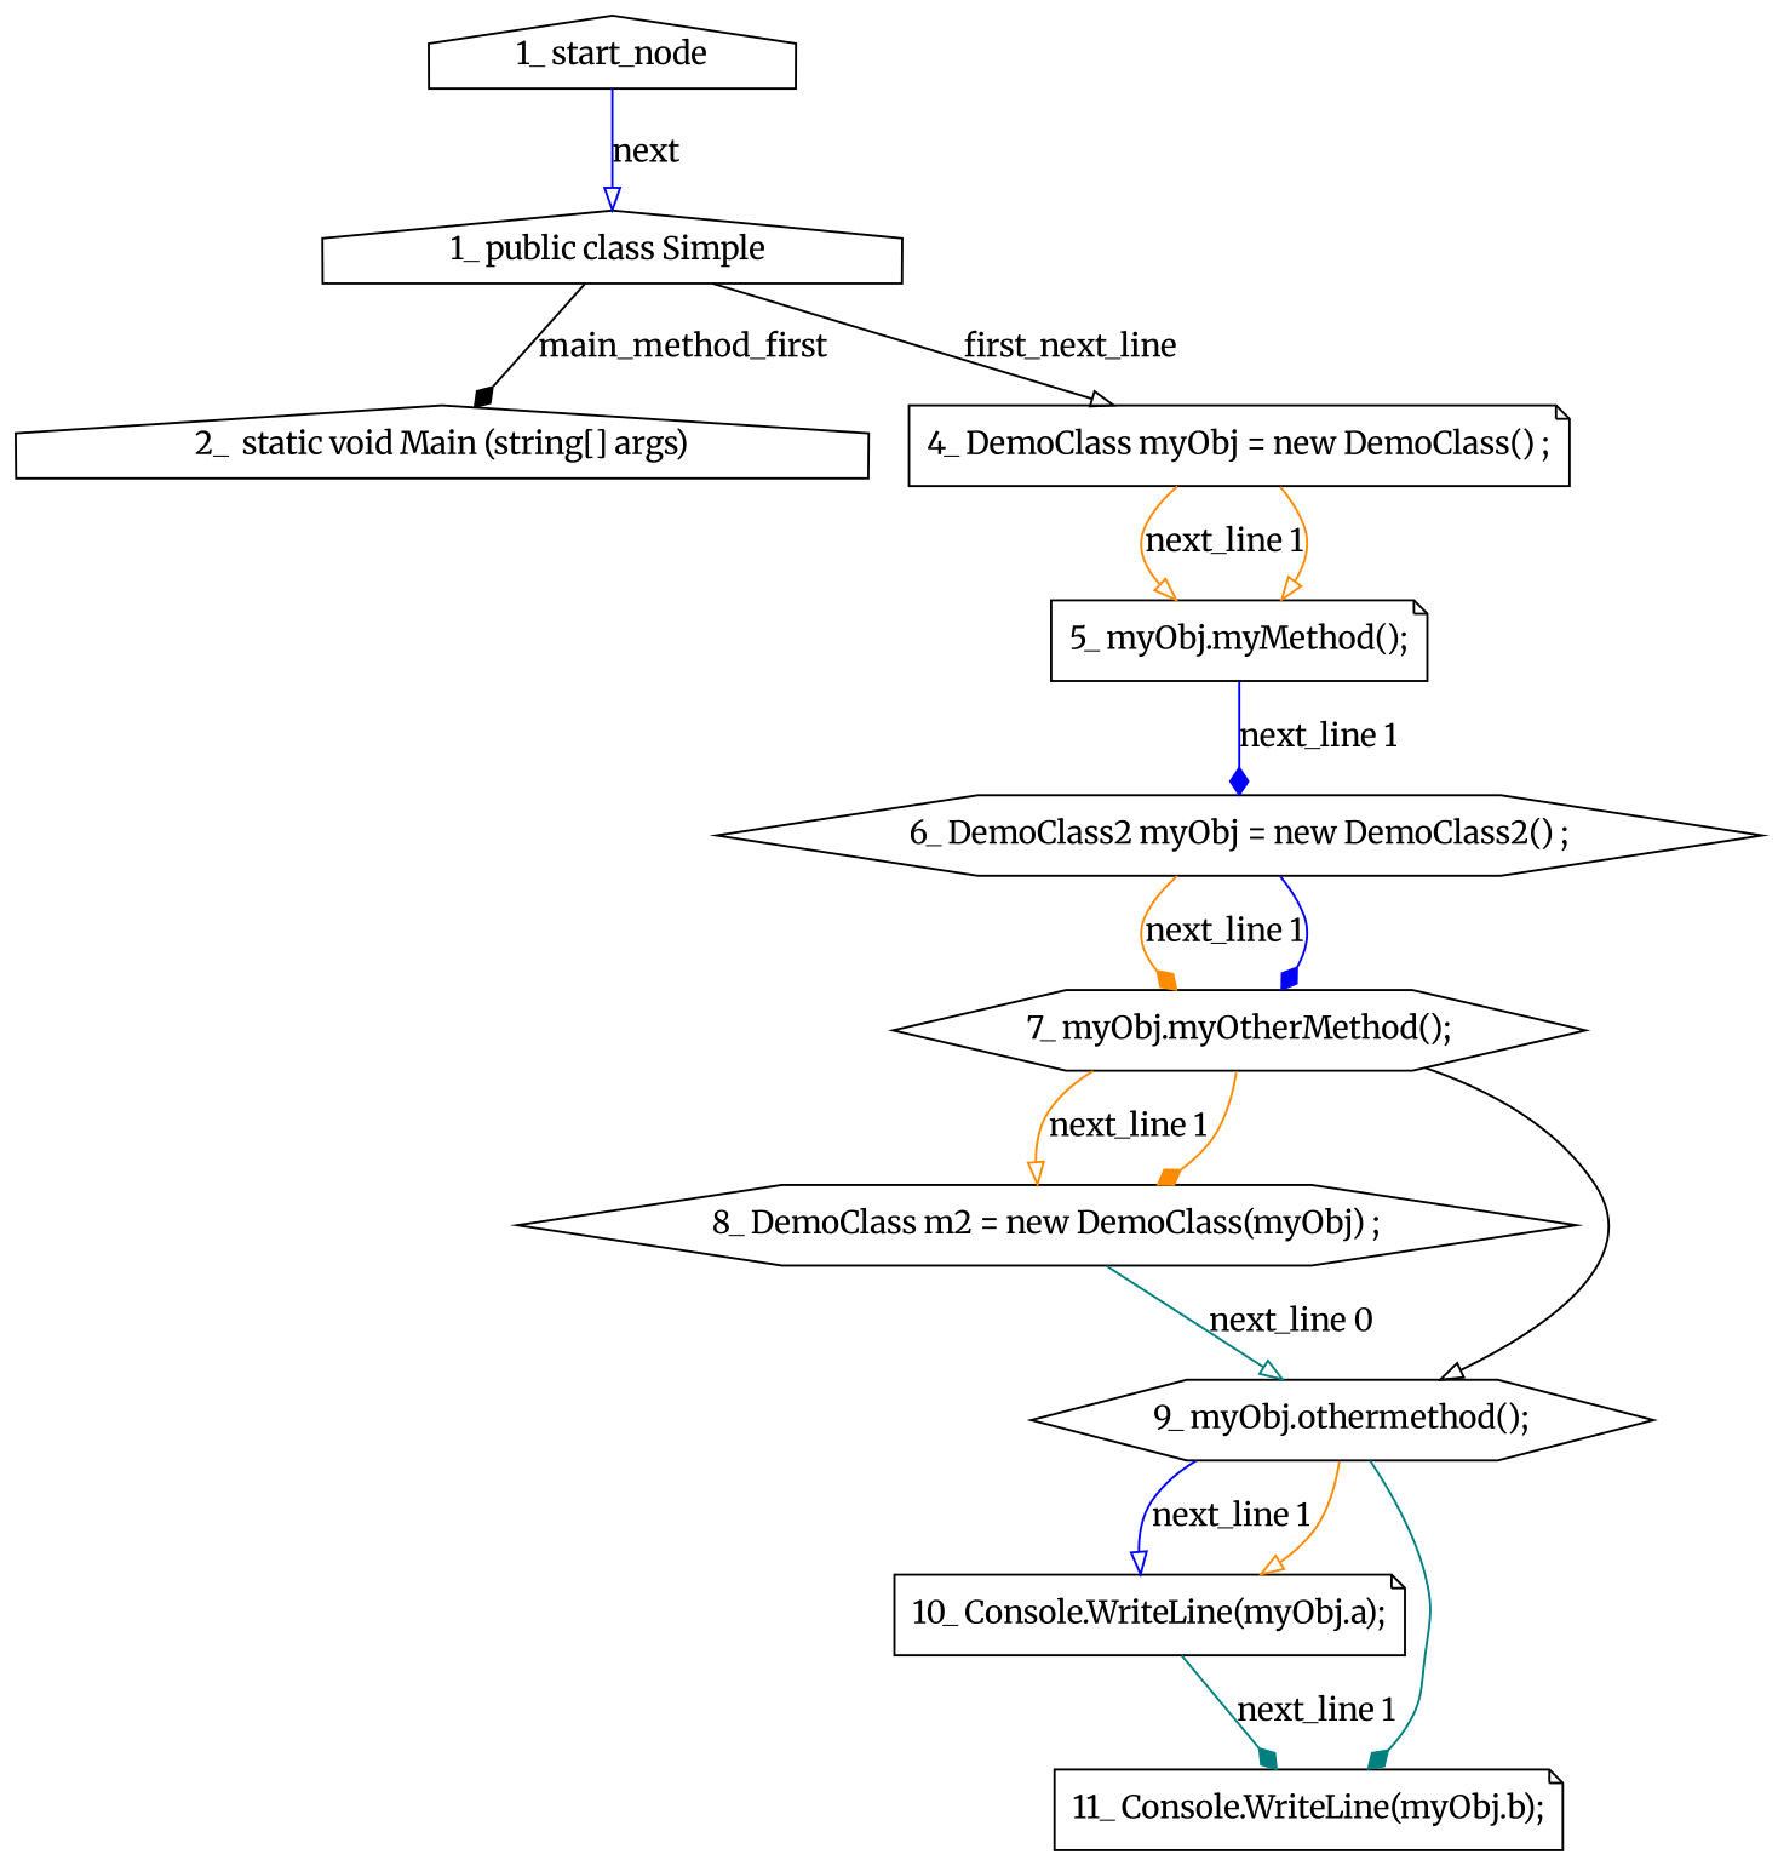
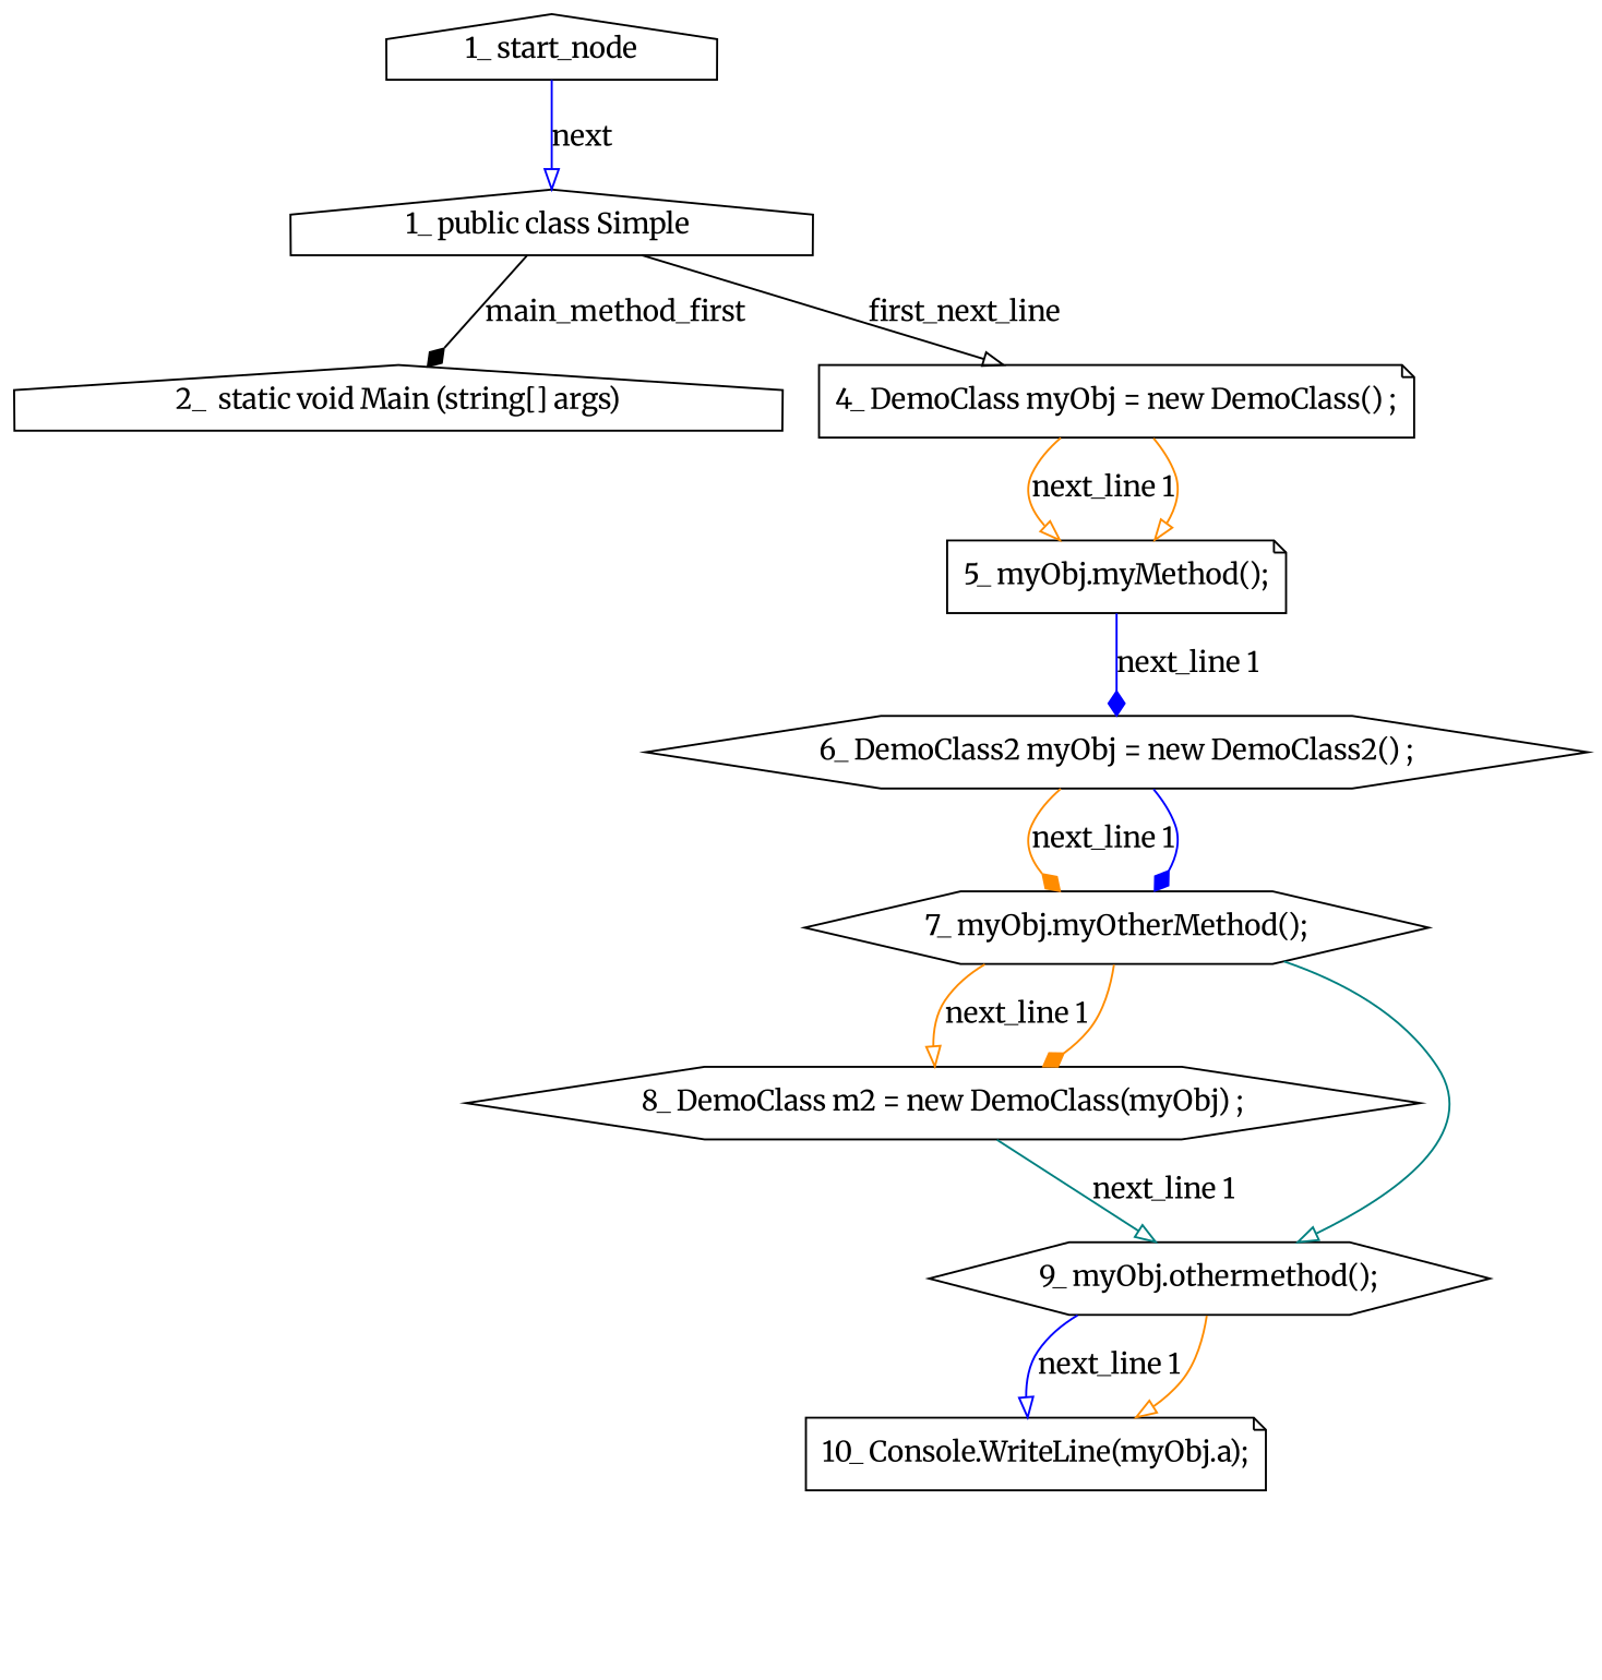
  digraph {
    fontname=Merriweather
    node [fontname=Merriweather shape=note type_label=expression_statement]
    edge [arrowhead=onormal color=darkorange controlflow_type="next_line 1" edge_type=CFG_edge fontname=Merriweather]
    n1 [label="1_\ public\ class\ Simple\ " shape=house type_label=class_declaration]
    n2 [label="2_\ \ static\ void\ Main\ \(string\[\]\ args\)" shape=house type_label=method_declaration]
    n3 [label="4_\ DemoClass\ myObj\ =\ new\ DemoClass\(\)\ ;" type_label=local_declaration]
    n4 [label="5_\ myObj\.myMethod\(\);"]
    n5 [label="6_\ DemoClass2\ myObj\ =\ new\ DemoClass2\(\)\ ;" shape=hexagon type_label=local_declaration]
    n6 [label="7_\ myObj\.myOtherMethod\(\);" shape=hexagon]
    n7 [label="8_\ DemoClass\ m2\ =\ new\ DemoClass\(myObj\)\ ;" shape=hexagon type_label=local_declaration]
    n8 [label="9_\ myObj\.othermethod\(\);" shape=hexagon]
    n9 [label="10_\ Console\.WriteLine\(myObj\.a\);"]
-   n10 [label="11_\ Console\.WriteLine\(myObj\.b\);"]
    n11 [label="1_\ start_node" shape=house type_label=start]
    n1 -> n2 [arrowhead=diamond color=black controlflow_type=main_method_next label=main_method_first]
    n1 -> n3 [color=black controlflow_type=first_next_line label=first_next_line]
    n3 -> n4 [label="next_line 1"]
    n3 -> n4 [used_def=myObj controlflow_type="" edge_type=""]
    n4 -> n5 [arrowhead=diamond color=blue label="next_line 1"]
    n5 -> n6 [arrowhead=diamond label="next_line 1"]
    n5 -> n6 [arrowhead=diamond color=blue used_def=myObj controlflow_type="" edge_type=""]
    n6 -> n7 [label="next_line 1"]
    n6 -> n7 [arrowhead=diamond used_def=myObj controlflow_type="" edge_type=""]
-   n6 -> n8 [color=black used_def=myObj controlflow_type="" edge_type=""]
-   n7 -> n8 [color=teal label="next_line 0"]
+   n6 -> n8 [color=teal used_def=myObj controlflow_type="" edge_type=""]
+   n7 -> n8 [color=teal label="next_line 1"]
    n8 -> n9 [color=blue label="next_line 1"]
    n8 -> n9 [used_def="myObj.a" controlflow_type="" edge_type=""]
-   n8 -> n10 [arrowhead=diamond color=teal used_def="myObj.b" controlflow_type="" edge_type=""]
-   n9 -> n10 [arrowhead=diamond color=teal label="next_line 1"]
    n11 -> n1 [color=blue controlflow_type=next label=next]
  }
